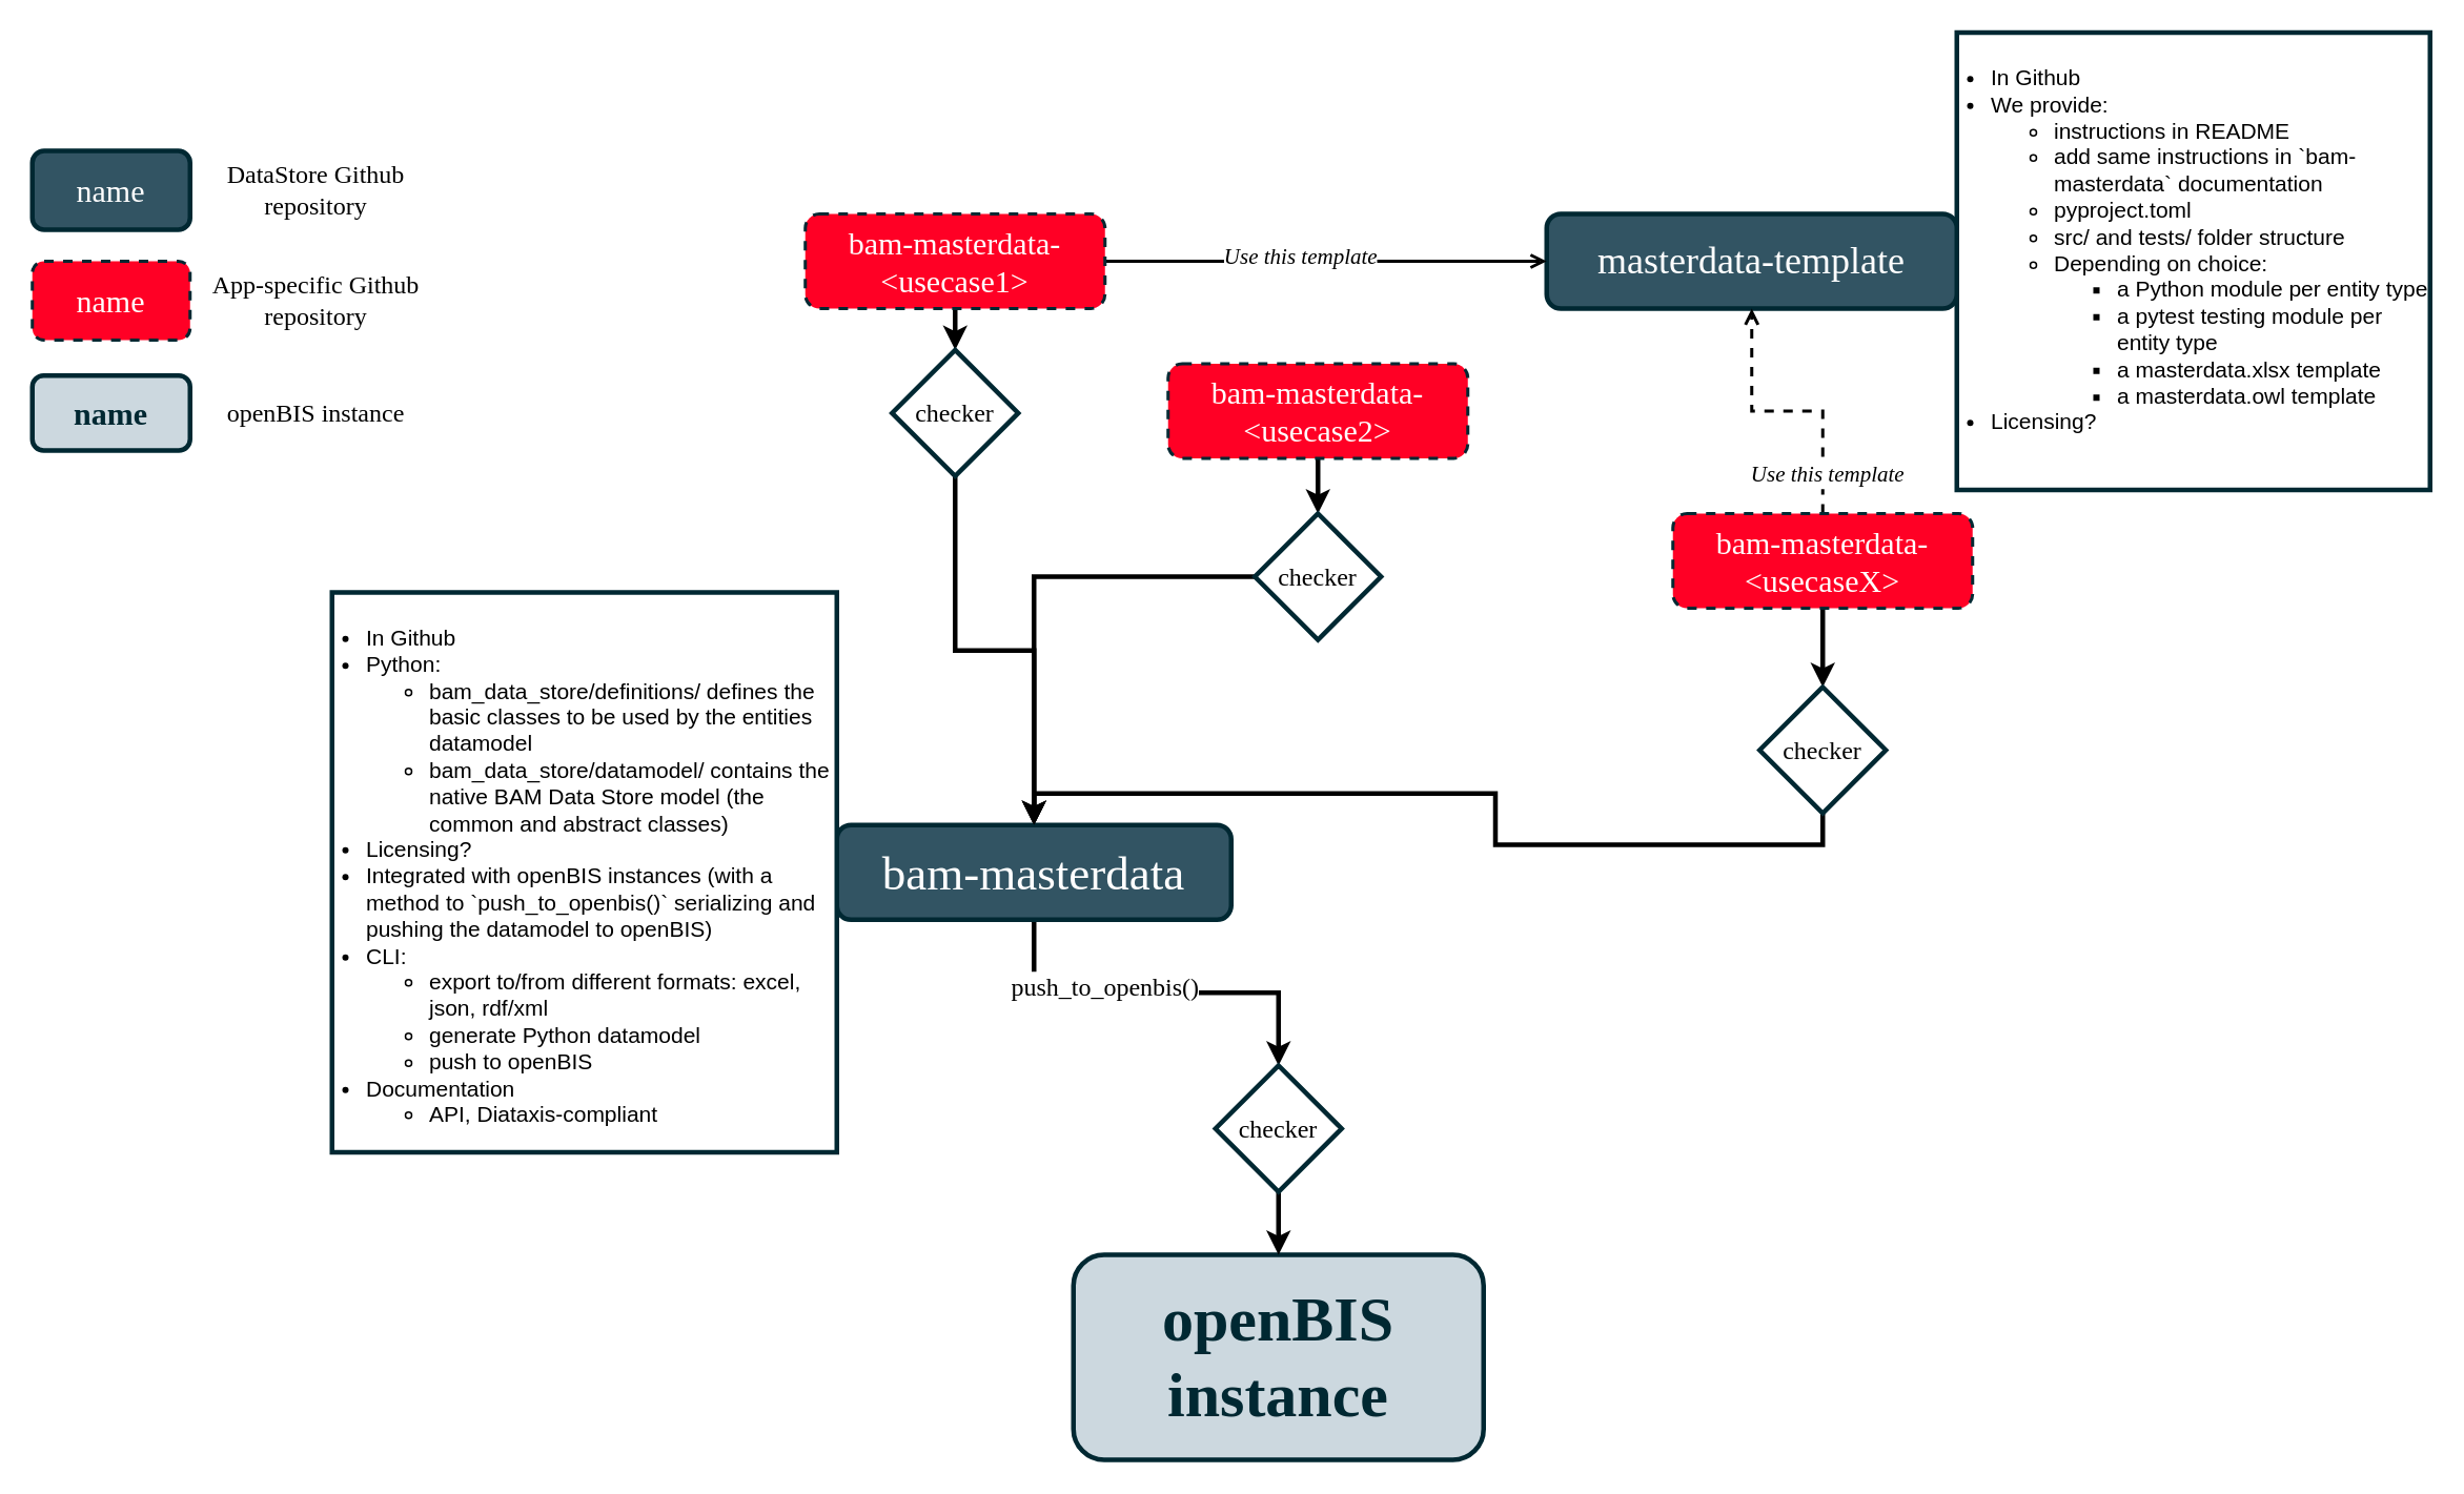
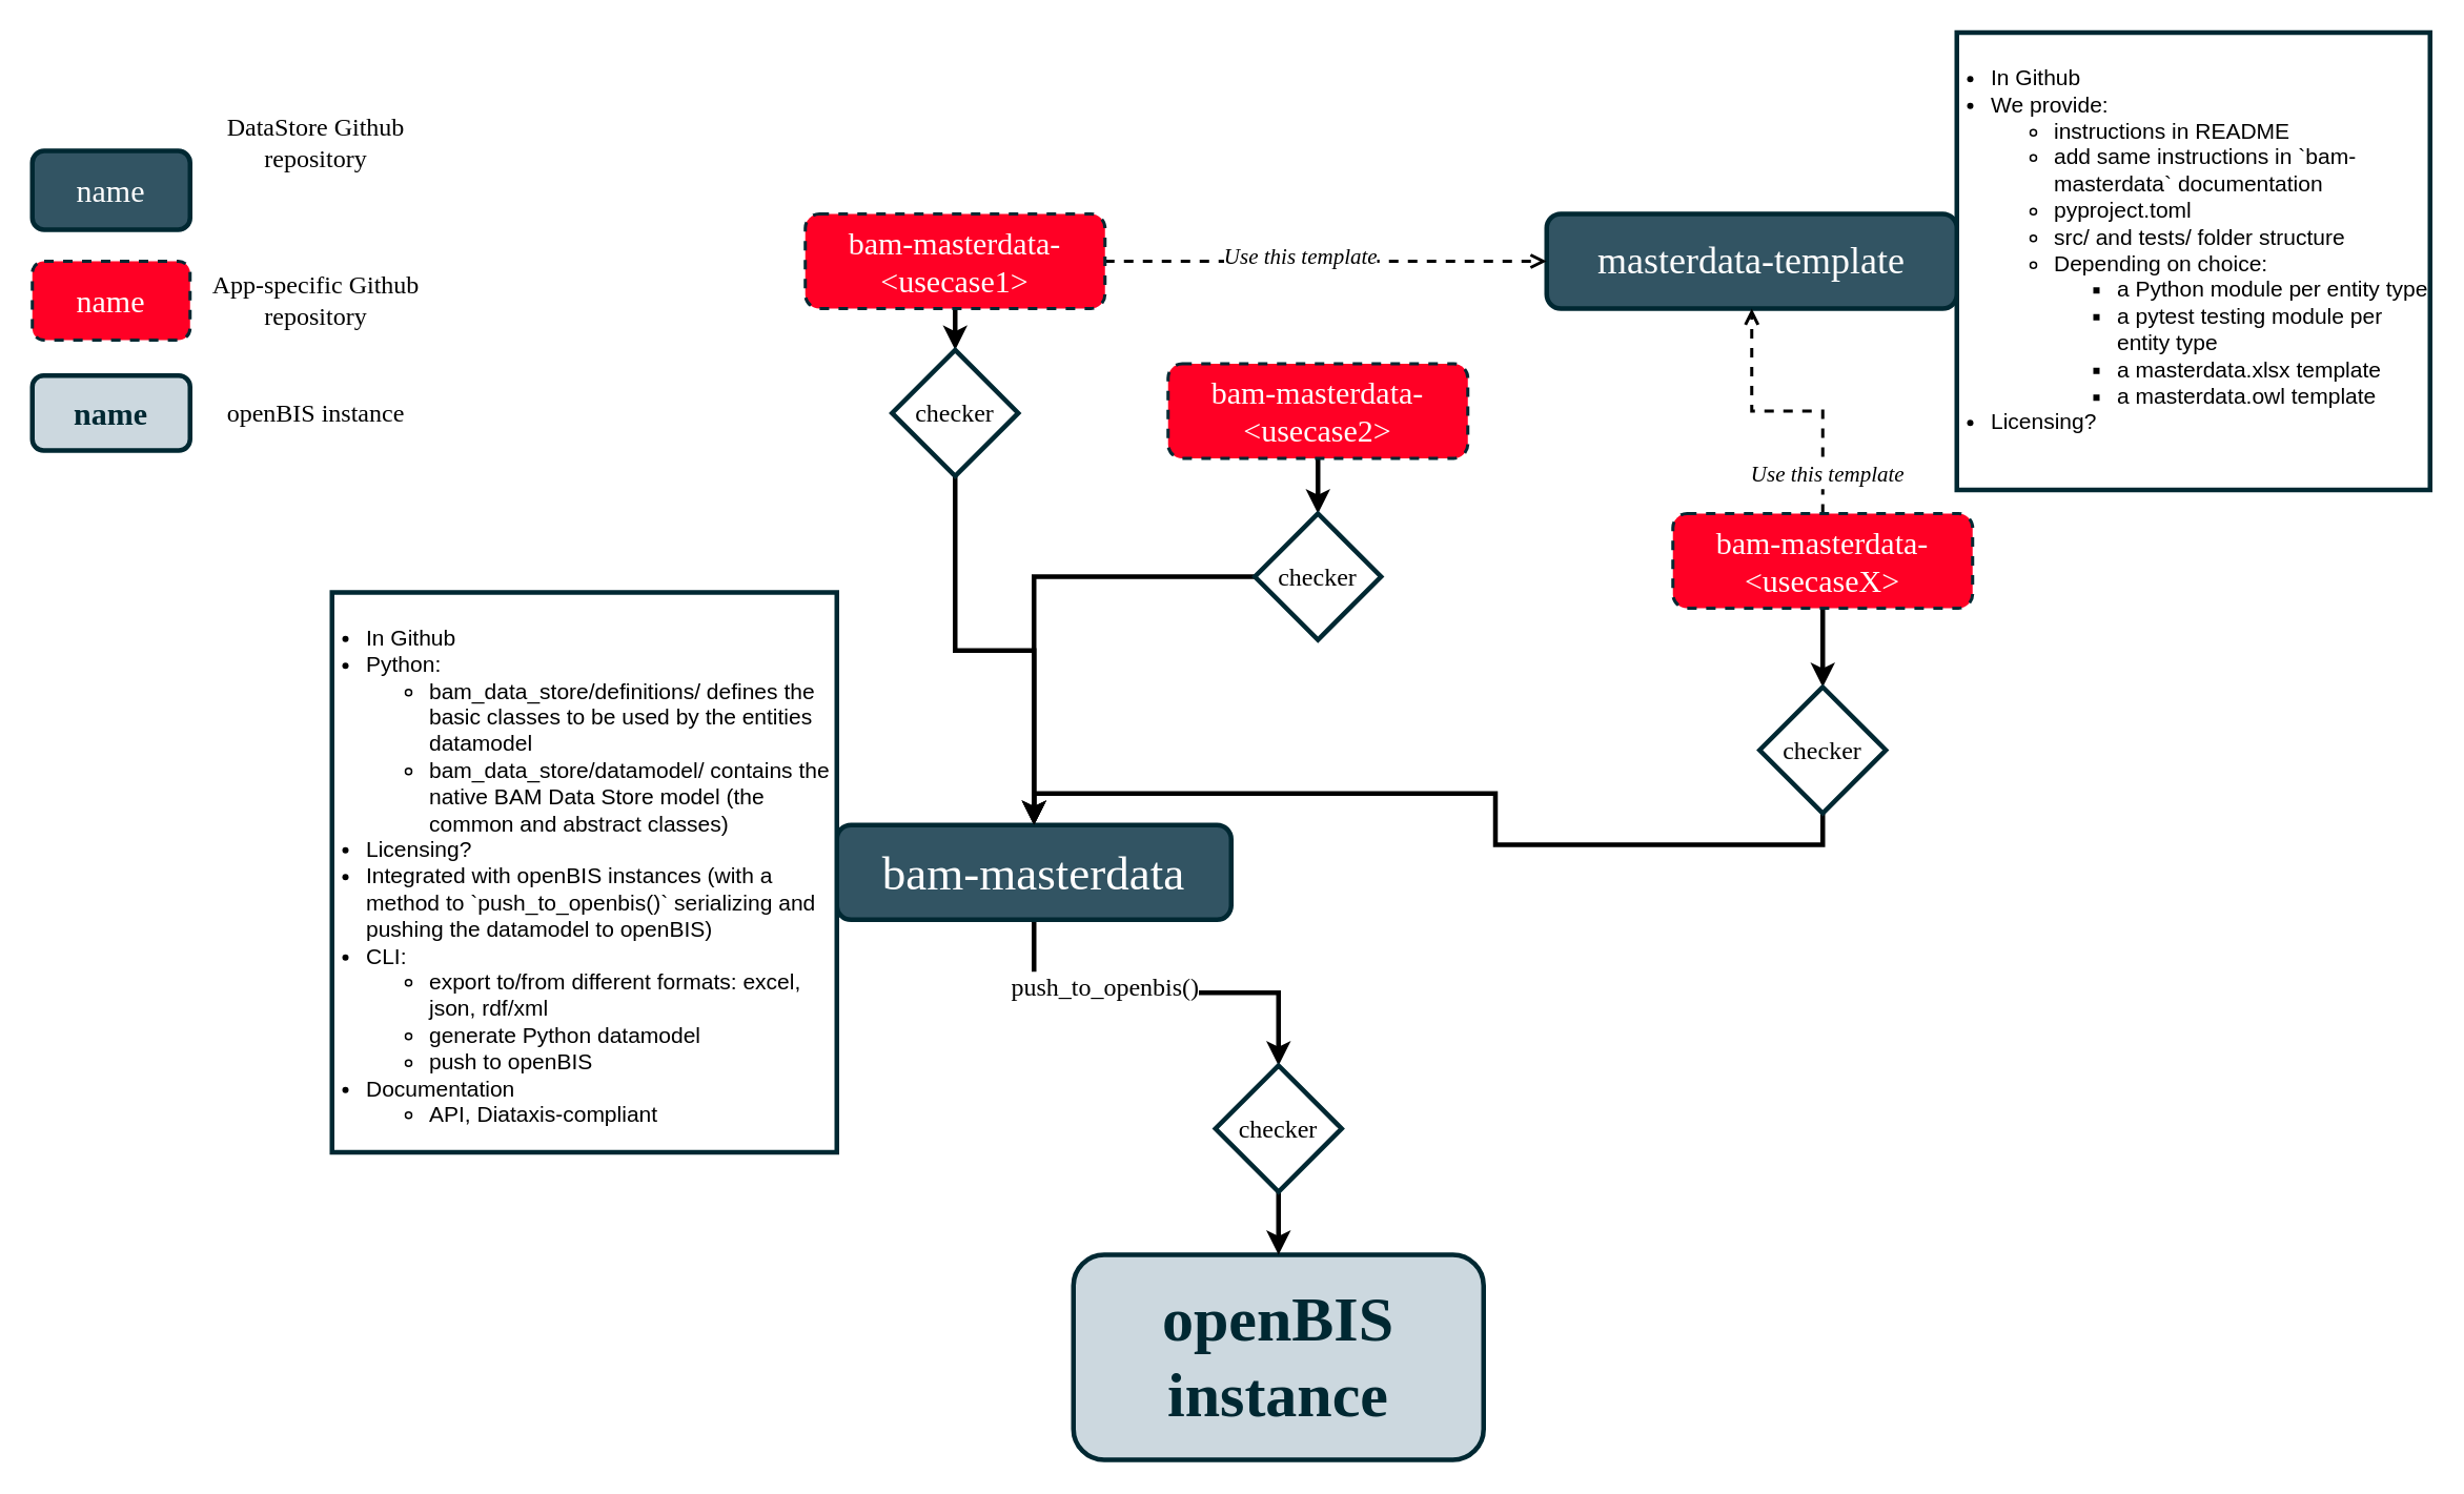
  <mxCell id="0" />
  <mxCell id="1" parent="0" />
  <mxCell id="2" style="edgeStyle=orthogonalEdgeStyle;rounded=0;orthogonalLoop=1;jettySize=auto;html=1;strokeWidth=3;startArrow=classic;startFill=1;endArrow=none;endFill=0;exitX=0.5;exitY=0;exitDx=0;exitDy=0;" parent="1" source="25" target="10" edge="1"><mxGeometry relative="1" as="geometry"><mxPoint x="605" y="230" as="sourcePoint" /></mxGeometry></mxCell>
  <mxCell id="3" style="edgeStyle=orthogonalEdgeStyle;rounded=0;orthogonalLoop=1;jettySize=auto;html=1;strokeWidth=3;startArrow=classic;startFill=1;endArrow=none;endFill=0;exitX=0.5;exitY=0;exitDx=0;exitDy=0;" parent="1" source="27" target="13" edge="1"><mxGeometry relative="1" as="geometry"><mxPoint x="1175.1" y="525" as="sourcePoint" /></mxGeometry></mxCell>
  <mxCell id="4" style="edgeStyle=orthogonalEdgeStyle;rounded=0;orthogonalLoop=1;jettySize=auto;html=1;strokeWidth=3;startArrow=classic;startFill=1;endArrow=none;endFill=0;exitX=0.5;exitY=0;exitDx=0;exitDy=0;" parent="1" source="31" target="14" edge="1"><mxGeometry relative="1" as="geometry"><mxPoint x="835" y="375" as="sourcePoint" /></mxGeometry></mxCell>
  <mxCell id="5" value="" style="group" parent="1" vertex="1" connectable="0"><mxGeometry x="980" y="20" width="560" height="290" as="geometry" /></mxCell>
  <mxCell id="6" value="&lt;ul style=&quot;padding-left: 20px;&quot;&gt;&lt;li&gt;In Github&lt;/li&gt;&lt;li&gt;We provide:&lt;/li&gt;&lt;ul&gt;&lt;li&gt;instructions in README&lt;/li&gt;&lt;li&gt;add same instructions in `bam-masterdata` documentation&lt;br&gt;&lt;/li&gt;&lt;li&gt;pyproject.toml&lt;/li&gt;&lt;li&gt;src/ and tests/ folder structure&lt;/li&gt;&lt;li&gt;Depending on choice:&lt;br&gt;&lt;/li&gt;&lt;ul&gt;&lt;li&gt;a Python module per entity type&lt;/li&gt;&lt;li&gt;a pytest testing module per entity type&lt;/li&gt;&lt;li&gt;a masterdata.xlsx template&lt;/li&gt;&lt;li&gt;a masterdata.owl template&lt;br&gt;&lt;/li&gt;&lt;/ul&gt;&lt;/ul&gt;&lt;li&gt;Licensing?&lt;/li&gt;&lt;/ul&gt;" style="rounded=0;whiteSpace=wrap;html=1;strokeWidth=3;strokeColor=#002832;align=left;verticalAlign=top;fontSize=14;" parent="5" vertex="1"><mxGeometry x="260" width="300" height="290" as="geometry" /></mxCell>
  <mxCell id="7" value="masterdata-template" style="rounded=1;whiteSpace=wrap;html=1;fillColor=#325463;fontFamily=Klavika;fontColor=#FFFFFF;textShadow=0;fontSize=24;strokeColor=#002832;strokeWidth=3;" parent="5" vertex="1"><mxGeometry y="115" width="260" height="60" as="geometry" /></mxCell>
- <mxCell id="8" style="edgeStyle=orthogonalEdgeStyle;rounded=0;orthogonalLoop=1;jettySize=auto;html=1;strokeWidth=2;dashed=0;endArrow=open;endFill=0;" parent="1" source="10" target="7" edge="1"><mxGeometry relative="1" as="geometry" /></mxCell>
+ <mxCell id="8" style="edgeStyle=orthogonalEdgeStyle;rounded=0;orthogonalLoop=1;jettySize=auto;html=1;strokeWidth=2;dashed=1;endArrow=open;endFill=0;" parent="1" source="10" target="7" edge="1"><mxGeometry relative="1" as="geometry" /></mxCell>
  <mxCell id="9" value="&lt;font style=&quot;font-size: 14px;&quot; face=&quot;Klavika&quot;&gt;&lt;i&gt;Use this template&lt;br&gt;&lt;/i&gt;&lt;/font&gt;" style="edgeLabel;html=1;align=center;verticalAlign=middle;resizable=0;points=[];" parent="8" vertex="1" connectable="0"><mxGeometry x="-0.118" y="3" relative="1" as="geometry"><mxPoint as="offset" /></mxGeometry></mxCell>
  <mxCell id="10" value="bam-masterdata-&amp;lt;usecase1&amp;gt;" style="rounded=1;whiteSpace=wrap;html=1;fillColor=#FF0025;fontFamily=Klavika;fontColor=#FFFFFF;textShadow=0;fontSize=20;strokeColor=#002832;strokeWidth=2;dashed=1;" parent="1" vertex="1"><mxGeometry x="510" y="135" width="190" height="60" as="geometry" /></mxCell>
  <mxCell id="11" style="edgeStyle=orthogonalEdgeStyle;rounded=0;orthogonalLoop=1;jettySize=auto;html=1;endArrow=open;endFill=0;strokeWidth=2;dashed=1;" parent="1" source="13" target="7" edge="1"><mxGeometry relative="1" as="geometry" /></mxCell>
  <mxCell id="12" value="&lt;font style=&quot;font-size: 14px;&quot; face=&quot;Klavika&quot;&gt;&lt;i&gt;Use this template&lt;br&gt;&lt;/i&gt;&lt;/font&gt;" style="edgeLabel;html=1;align=center;verticalAlign=middle;resizable=0;points=[];" parent="11" vertex="1" connectable="0"><mxGeometry x="-0.051" y="-4" relative="1" as="geometry"><mxPoint x="20" y="44" as="offset" /></mxGeometry></mxCell>
  <mxCell id="13" value="bam-masterdata-&amp;lt;usecaseX&amp;gt;" style="rounded=1;whiteSpace=wrap;html=1;fillColor=#FF0025;fontFamily=Klavika;fontColor=#FFFFFF;textShadow=0;fontSize=20;strokeColor=#002832;strokeWidth=2;dashed=1;" parent="1" vertex="1"><mxGeometry x="1060" y="325" width="190" height="60" as="geometry" /></mxCell>
  <mxCell id="14" value="bam-masterdata-&amp;lt;usecase2&amp;gt;" style="rounded=1;whiteSpace=wrap;html=1;fillColor=#FF0025;fontFamily=Klavika;fontColor=#FFFFFF;textShadow=0;fontSize=20;strokeColor=#002832;strokeWidth=2;dashed=1;" parent="1" vertex="1"><mxGeometry x="740" y="230" width="190" height="60" as="geometry" /></mxCell>
  <mxCell id="15" value="&lt;div&gt;openBIS&lt;/div&gt;&lt;div&gt;instance&lt;br&gt;&lt;/div&gt;" style="rounded=1;whiteSpace=wrap;html=1;fillColor=#CCD8DF;fontFamily=Klavika;fontColor=#002832;textShadow=0;fontSize=40;strokeColor=#002832;strokeWidth=3;fontStyle=1" parent="1" vertex="1"><mxGeometry x="680" y="795" width="260" height="130" as="geometry" /></mxCell>
  <mxCell id="16" value="" style="edgeStyle=orthogonalEdgeStyle;rounded=0;orthogonalLoop=1;jettySize=auto;html=1;strokeWidth=3;entryX=0.5;entryY=0;entryDx=0;entryDy=0;" parent="1" source="28" target="33" edge="1"><mxGeometry relative="1" as="geometry"><mxPoint x="685" y="555" as="sourcePoint" /><mxPoint x="800" y="675" as="targetPoint" /></mxGeometry></mxCell>
  <mxCell id="17" value="&lt;font face=&quot;Klavika&quot; style=&quot;font-size: 16px;&quot;&gt;push_to_openbis()&lt;/font&gt;" style="edgeLabel;html=1;align=center;verticalAlign=middle;resizable=0;points=[];" parent="16" vertex="1" connectable="0"><mxGeometry x="-0.096" y="1" relative="1" as="geometry"><mxPoint x="-21" y="-3" as="offset" /></mxGeometry></mxCell>
  <mxCell id="18" value="name" style="rounded=1;whiteSpace=wrap;html=1;fillColor=#325463;fontFamily=Klavika;fontColor=#FFFFFF;textShadow=0;fontSize=20;strokeColor=#002832;strokeWidth=3;" parent="1" vertex="1"><mxGeometry x="20" y="95" width="100" height="50" as="geometry" /></mxCell>
- <mxCell id="19" value="DataStore Github repository" style="text;html=1;align=center;verticalAlign=middle;whiteSpace=wrap;rounded=0;fontFamily=Klavika;fontSize=16;" parent="1" vertex="1"><mxGeometry x="130" y="105" width="140" height="30" as="geometry" /></mxCell>
+ <mxCell id="19" value="DataStore Github repository" style="text;html=1;align=center;verticalAlign=middle;whiteSpace=wrap;rounded=0;fontFamily=Klavika;fontSize=16;" parent="1" vertex="1"><mxGeometry x="130" y="75" width="140" height="30" as="geometry" /></mxCell>
  <mxCell id="20" value="App-specific Github repository" style="text;html=1;align=center;verticalAlign=middle;whiteSpace=wrap;rounded=0;fontFamily=Klavika;fontSize=16;" parent="1" vertex="1"><mxGeometry x="130" y="175" width="140" height="30" as="geometry" /></mxCell>
  <mxCell id="21" value="name" style="rounded=1;whiteSpace=wrap;html=1;fillColor=#FF0025;fontFamily=Klavika;fontColor=#FFFFFF;textShadow=0;fontSize=20;strokeColor=#002832;strokeWidth=2;dashed=1;" parent="1" vertex="1"><mxGeometry x="20" width="100" height="50" as="geometry" y="165" /></mxCell>
  <mxCell id="22" value="name" style="rounded=1;whiteSpace=wrap;html=1;fillColor=#CCD8DF;fontFamily=Klavika;fontColor=#002832;textShadow=0;fontSize=20;strokeColor=#002832;strokeWidth=3;fontStyle=1" parent="1" vertex="1"><mxGeometry x="20" y="237.5" width="100" height="47.5" as="geometry" /></mxCell>
  <mxCell id="23" value="openBIS instance" style="text;html=1;align=center;verticalAlign=middle;whiteSpace=wrap;rounded=0;fontFamily=Klavika;fontSize=16;" parent="1" vertex="1"><mxGeometry x="130" y="246.25" width="140" height="30" as="geometry" /></mxCell>
  <mxCell id="24" style="edgeStyle=orthogonalEdgeStyle;rounded=0;orthogonalLoop=1;jettySize=auto;html=1;entryX=0.5;entryY=0;entryDx=0;entryDy=0;strokeWidth=3;" edge="1" parent="1" source="25" target="28"><mxGeometry relative="1" as="geometry" /></mxCell>
  <mxCell id="25" value="checker" style="rhombus;whiteSpace=wrap;html=1;fontFamily=Klavika;fontSize=16;strokeWidth=3;strokeColor=#002832;" vertex="1" parent="1"><mxGeometry x="565" y="221.25" width="80" height="80" as="geometry" /></mxCell>
  <mxCell id="26" style="edgeStyle=orthogonalEdgeStyle;rounded=0;orthogonalLoop=1;jettySize=auto;html=1;exitX=0.5;exitY=1;exitDx=0;exitDy=0;strokeWidth=3;" edge="1" parent="1" source="27" target="28"><mxGeometry relative="1" as="geometry" /></mxCell>
  <mxCell id="27" value="checker" style="rhombus;whiteSpace=wrap;html=1;fontFamily=Klavika;fontSize=16;strokeWidth=3;strokeColor=#002832;" vertex="1" parent="1"><mxGeometry x="1115" y="435" width="80" height="80" as="geometry" /></mxCell>
  <mxCell id="28" value="&lt;font&gt;bam&lt;/font&gt;-masterdata" style="rounded=1;whiteSpace=wrap;html=1;fillColor=#325463;fontFamily=Klavika;fontColor=#FFFFFF;textShadow=0;fontSize=30;strokeColor=#002832;strokeWidth=3;" parent="1" vertex="1"><mxGeometry x="530" y="522.5" width="250" height="60" as="geometry" /></mxCell>
  <mxCell id="29" value="&lt;ul style=&quot;padding-left: 20px;&quot;&gt;&lt;li&gt;In Github&lt;/li&gt;&lt;li&gt;Python:&lt;/li&gt;&lt;ul&gt;&lt;li&gt;bam_data_store/definitions/ defines the basic classes to be used by the entities datamodel&lt;/li&gt;&lt;li&gt;bam_data_store/datamodel/ contains the native BAM Data Store model (the common and abstract classes)&lt;/li&gt;&lt;/ul&gt;&lt;li&gt;Licensing?&lt;/li&gt;&lt;li&gt;Integrated with openBIS instances (with a method to `push_to_openbis()` serializing and pushing the datamodel to openBIS)&lt;br&gt;&lt;/li&gt;&lt;li&gt;CLI:&lt;/li&gt;&lt;ul&gt;&lt;li&gt;export to/from different formats: excel, json, rdf/xml&lt;/li&gt;&lt;li&gt;generate Python datamodel&lt;/li&gt;&lt;li&gt;push to openBIS&lt;/li&gt;&lt;/ul&gt;&lt;li&gt;Documentation&lt;/li&gt;&lt;ul&gt;&lt;li&gt;API, Diataxis-compliant&lt;/li&gt;&lt;/ul&gt;&lt;/ul&gt;" style="rounded=0;whiteSpace=wrap;html=1;strokeWidth=3;strokeColor=#002832;align=left;verticalAlign=top;fontSize=14;" parent="1" vertex="1"><mxGeometry x="210" y="375" width="320" height="355" as="geometry" /></mxCell>
  <mxCell id="30" style="edgeStyle=orthogonalEdgeStyle;rounded=0;orthogonalLoop=1;jettySize=auto;html=1;entryX=0.5;entryY=0;entryDx=0;entryDy=0;strokeWidth=3;" edge="1" parent="1" source="31" target="28"><mxGeometry relative="1" as="geometry"><mxPoint x="800" y="515" as="targetPoint" /></mxGeometry></mxCell>
  <mxCell id="31" value="checker" style="rhombus;whiteSpace=wrap;html=1;fontFamily=Klavika;fontSize=16;strokeWidth=3;strokeColor=#002832;" vertex="1" parent="1"><mxGeometry x="795" y="325" width="80" height="80" as="geometry" /></mxCell>
  <mxCell id="32" style="edgeStyle=orthogonalEdgeStyle;rounded=0;orthogonalLoop=1;jettySize=auto;html=1;strokeWidth=3;" edge="1" parent="1" source="33" target="15"><mxGeometry relative="1" as="geometry" /></mxCell>
  <mxCell id="33" value="checker" style="rhombus;whiteSpace=wrap;html=1;fontFamily=Klavika;fontSize=16;strokeWidth=3;strokeColor=#002832;" vertex="1" parent="1"><mxGeometry x="770" y="675" width="80" height="80" as="geometry" /></mxCell>
